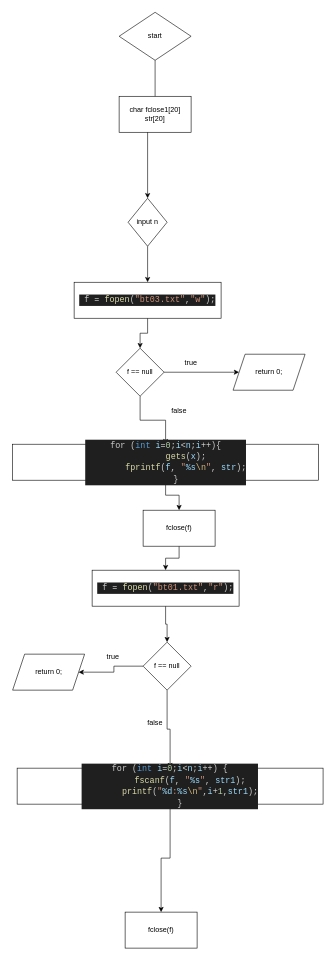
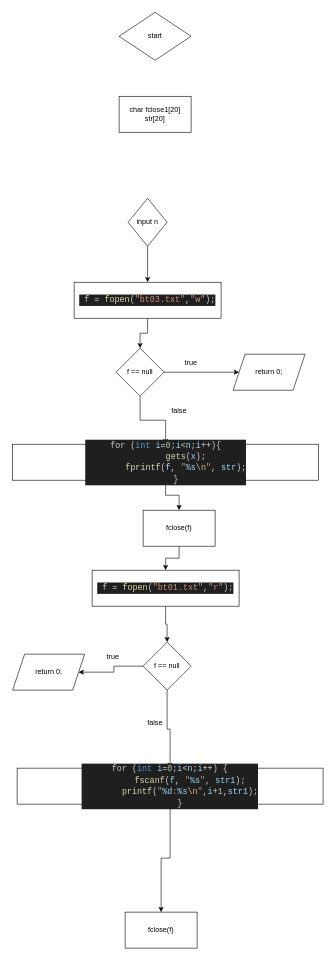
  <mxCell id="0" />
  <mxCell id="1" parent="0" />
- <mxCell id="2" value="" style="edgeStyle=orthogonalEdgeStyle;rounded=0;orthogonalLoop=1;jettySize=auto;html=1;" parent="1" source="3" target="5" edge="1"><mxGeometry relative="1" as="geometry" /></mxCell>
  <mxCell id="3" value="start" style="rhombus;whiteSpace=wrap;html=1;" parent="1" vertex="1"><mxGeometry x="198" y="20" width="120" height="80" as="geometry" /></mxCell>
  <mxCell id="4" value="" style="edgeStyle=orthogonalEdgeStyle;rounded=0;orthogonalLoop=1;jettySize=auto;html=1;" parent="1" source="5" target="7" edge="1"><mxGeometry relative="1" as="geometry" /></mxCell>
  <mxCell id="5" value="input n" style="rhombus;whiteSpace=wrap;html=1;" parent="1" vertex="1"><mxGeometry x="213" y="330" width="65" height="80" as="geometry" /></mxCell>
  <mxCell id="6" value="" style="edgeStyle=orthogonalEdgeStyle;rounded=0;orthogonalLoop=1;jettySize=auto;html=1;" parent="1" source="7" target="10" edge="1"><mxGeometry relative="1" as="geometry" /></mxCell>
  <mxCell id="7" value="&lt;div style=&quot;color: rgb(204, 204, 204); background-color: rgb(31, 31, 31); font-family: Consolas, &amp;quot;Courier New&amp;quot;, monospace; font-size: 14px; line-height: 19px;&quot;&gt;&amp;nbsp;f &lt;span style=&quot;color: #d4d4d4;&quot;&gt;=&lt;/span&gt; &lt;span style=&quot;color: #dcdcaa;&quot;&gt;fopen&lt;/span&gt;(&lt;span style=&quot;color: #ce9178;&quot;&gt;&quot;bt03.txt&quot;&lt;/span&gt;,&lt;span style=&quot;color: #ce9178;&quot;&gt;&quot;w&quot;&lt;/span&gt;);&lt;/div&gt;" style="rounded=0;whiteSpace=wrap;html=1;" parent="1" vertex="1"><mxGeometry x="123" y="470" width="245" height="60" as="geometry" /></mxCell>
  <mxCell id="8" value="" style="edgeStyle=orthogonalEdgeStyle;rounded=0;orthogonalLoop=1;jettySize=auto;html=1;" parent="1" source="10" target="11" edge="1"><mxGeometry relative="1" as="geometry" /></mxCell>
  <mxCell id="9" value="" style="edgeStyle=orthogonalEdgeStyle;rounded=0;orthogonalLoop=1;jettySize=auto;html=1;" parent="1" source="10" target="13" edge="1"><mxGeometry relative="1" as="geometry" /></mxCell>
  <mxCell id="10" value="f == null" style="rhombus;whiteSpace=wrap;html=1;rounded=0;" parent="1" vertex="1"><mxGeometry x="193" y="580" width="80" height="80" as="geometry" /></mxCell>
  <mxCell id="11" value="return 0;" style="shape=parallelogram;perimeter=parallelogramPerimeter;whiteSpace=wrap;html=1;fixedSize=1;" parent="1" vertex="1"><mxGeometry x="388" y="590" width="120" height="60" as="geometry" /></mxCell>
  <mxCell id="12" value="" style="edgeStyle=orthogonalEdgeStyle;rounded=0;orthogonalLoop=1;jettySize=auto;html=1;" parent="1" source="13" target="17" edge="1"><mxGeometry relative="1" as="geometry" /></mxCell>
  <mxCell id="13" value="&lt;div style=&quot;background-color: rgb(31, 31, 31); font-family: Consolas, &amp;quot;Courier New&amp;quot;, monospace; font-size: 14px; line-height: 19px;&quot;&gt;&lt;div style=&quot;line-height: 19px;&quot;&gt;&lt;div style=&quot;line-height: 19px;&quot;&gt;&lt;div style=&quot;color: rgb(204, 204, 204);&quot;&gt;for (&lt;span style=&quot;color: #569cd6;&quot;&gt;int&lt;/span&gt; &lt;span style=&quot;color: #9cdcfe;&quot;&gt;i&lt;/span&gt;&lt;span style=&quot;color: #d4d4d4;&quot;&gt;=&lt;/span&gt;&lt;span style=&quot;color: #b5cea8;&quot;&gt;0&lt;/span&gt;;&lt;span style=&quot;color: #9cdcfe;&quot;&gt;i&lt;/span&gt;&lt;span style=&quot;color: #d4d4d4;&quot;&gt;&amp;lt;&lt;/span&gt;&lt;span style=&quot;color: #9cdcfe;&quot;&gt;n&lt;/span&gt;;&lt;span style=&quot;color: #9cdcfe;&quot;&gt;i&lt;/span&gt;&lt;span style=&quot;color: #d4d4d4;&quot;&gt;++&lt;/span&gt;){&lt;/div&gt;&lt;div style=&quot;color: rgb(204, 204, 204);&quot;&gt;&amp;nbsp; &amp;nbsp; &amp;nbsp; &amp;nbsp; &lt;span style=&quot;color: #dcdcaa;&quot;&gt;gets&lt;/span&gt;(&lt;span style=&quot;color: #9cdcfe;&quot;&gt;x&lt;/span&gt;);&lt;/div&gt;&lt;div style=&quot;&quot;&gt;&lt;font color=&quot;#cccccc&quot;&gt;&amp;nbsp; &amp;nbsp; &amp;nbsp; &amp;nbsp; &lt;/font&gt;&lt;span style=&quot;color: rgb(220, 220, 170);&quot;&gt;fprintf&lt;/span&gt;&lt;font color=&quot;#cccccc&quot;&gt;(&lt;/font&gt;&lt;span style=&quot;color: rgb(156, 220, 254);&quot;&gt;f&lt;/span&gt;&lt;font color=&quot;#cccccc&quot;&gt;, &lt;/font&gt;&lt;span style=&quot;color: rgb(206, 145, 120);&quot;&gt;&quot;&lt;/span&gt;&lt;span style=&quot;color: rgb(156, 220, 254);&quot;&gt;%s&lt;/span&gt;&lt;span style=&quot;color: rgb(215, 186, 125);&quot;&gt;\n&lt;/span&gt;&lt;span style=&quot;color: rgb(206, 145, 120);&quot;&gt;&quot;&lt;/span&gt;&lt;font color=&quot;#cccccc&quot;&gt;, &lt;/font&gt;&lt;font color=&quot;#9cdcfe&quot;&gt;str&lt;/font&gt;&lt;font color=&quot;#cccccc&quot;&gt;);&lt;/font&gt;&lt;/div&gt;&lt;div style=&quot;color: rgb(204, 204, 204);&quot;&gt;&amp;nbsp; &amp;nbsp; }&lt;/div&gt;&lt;/div&gt;&lt;/div&gt;&lt;/div&gt;" style="rounded=0;whiteSpace=wrap;html=1;" parent="1" vertex="1"><mxGeometry x="20.5" y="740" width="510" height="60" as="geometry" /></mxCell>
  <mxCell id="14" value="true" style="text;html=1;strokeColor=none;fillColor=none;align=center;verticalAlign=middle;whiteSpace=wrap;rounded=0;" parent="1" vertex="1"><mxGeometry x="288" y="590" width="60" height="30" as="geometry" /></mxCell>
  <mxCell id="15" value="false" style="text;html=1;strokeColor=none;fillColor=none;align=center;verticalAlign=middle;whiteSpace=wrap;rounded=0;" parent="1" vertex="1"><mxGeometry x="268" y="670" width="60" height="30" as="geometry" /></mxCell>
  <mxCell id="16" value="" style="edgeStyle=orthogonalEdgeStyle;rounded=0;orthogonalLoop=1;jettySize=auto;html=1;" parent="1" source="17" target="19" edge="1"><mxGeometry relative="1" as="geometry" /></mxCell>
  <mxCell id="17" value="fclose(f)" style="whiteSpace=wrap;html=1;rounded=0;" parent="1" vertex="1"><mxGeometry x="238" y="850" width="120" height="60" as="geometry" /></mxCell>
  <mxCell id="18" value="" style="edgeStyle=orthogonalEdgeStyle;rounded=0;orthogonalLoop=1;jettySize=auto;html=1;" parent="1" source="19" target="22" edge="1"><mxGeometry relative="1" as="geometry" /></mxCell>
  <mxCell id="19" value="&lt;div style=&quot;color: rgb(204, 204, 204); background-color: rgb(31, 31, 31); font-family: Consolas, &amp;quot;Courier New&amp;quot;, monospace; font-size: 14px; line-height: 19px;&quot;&gt;&amp;nbsp;f &lt;span style=&quot;color: #d4d4d4;&quot;&gt;=&lt;/span&gt; &lt;span style=&quot;color: #dcdcaa;&quot;&gt;fopen&lt;/span&gt;(&lt;span style=&quot;color: #ce9178;&quot;&gt;&quot;bt01.txt&quot;&lt;/span&gt;,&lt;span style=&quot;color: #ce9178;&quot;&gt;&quot;r&quot;&lt;/span&gt;);&lt;/div&gt;" style="rounded=0;whiteSpace=wrap;html=1;" parent="1" vertex="1"><mxGeometry x="153" y="950" width="245" height="60" as="geometry" /></mxCell>
  <mxCell id="20" value="" style="edgeStyle=orthogonalEdgeStyle;rounded=0;orthogonalLoop=1;jettySize=auto;html=1;" parent="1" source="22" target="23" edge="1"><mxGeometry relative="1" as="geometry" /></mxCell>
  <mxCell id="21" value="" style="edgeStyle=orthogonalEdgeStyle;rounded=0;orthogonalLoop=1;jettySize=auto;html=1;" parent="1" source="22" target="25" edge="1"><mxGeometry relative="1" as="geometry" /></mxCell>
  <mxCell id="22" value="f == null" style="rhombus;whiteSpace=wrap;html=1;rounded=0;" parent="1" vertex="1"><mxGeometry x="238" y="1070" width="80" height="80" as="geometry" /></mxCell>
  <mxCell id="23" value="return 0;" style="shape=parallelogram;perimeter=parallelogramPerimeter;whiteSpace=wrap;html=1;fixedSize=1;" parent="1" vertex="1"><mxGeometry x="20.5" y="1090" width="120" height="60" as="geometry" /></mxCell>
  <mxCell id="24" value="" style="edgeStyle=orthogonalEdgeStyle;rounded=0;orthogonalLoop=1;jettySize=auto;html=1;" parent="1" source="25" target="28" edge="1"><mxGeometry relative="1" as="geometry" /></mxCell>
  <mxCell id="25" value="&lt;div style=&quot;background-color: rgb(31, 31, 31); font-family: Consolas, &amp;quot;Courier New&amp;quot;, monospace; font-size: 14px; line-height: 19px;&quot;&gt;&lt;div style=&quot;line-height: 19px;&quot;&gt;&lt;div style=&quot;line-height: 19px;&quot;&gt;&lt;div style=&quot;line-height: 19px;&quot;&gt;&lt;div style=&quot;color: rgb(204, 204, 204);&quot;&gt;for (&lt;span style=&quot;color: #569cd6;&quot;&gt;int&lt;/span&gt; &lt;span style=&quot;color: #9cdcfe;&quot;&gt;i&lt;/span&gt;&lt;span style=&quot;color: #d4d4d4;&quot;&gt;=&lt;/span&gt;&lt;span style=&quot;color: #b5cea8;&quot;&gt;0&lt;/span&gt;;&lt;span style=&quot;color: #9cdcfe;&quot;&gt;i&lt;/span&gt;&lt;span style=&quot;color: #d4d4d4;&quot;&gt;&amp;lt;&lt;/span&gt;&lt;span style=&quot;color: #9cdcfe;&quot;&gt;n&lt;/span&gt;;&lt;span style=&quot;color: #9cdcfe;&quot;&gt;i&lt;/span&gt;&lt;span style=&quot;color: #d4d4d4;&quot;&gt;++&lt;/span&gt;) {&lt;/div&gt;&lt;div style=&quot;&quot;&gt;&lt;font color=&quot;#cccccc&quot;&gt;&amp;nbsp; &amp;nbsp; &amp;nbsp; &amp;nbsp; &lt;/font&gt;&lt;span style=&quot;color: rgb(220, 220, 170);&quot;&gt;fscanf&lt;/span&gt;&lt;font color=&quot;#cccccc&quot;&gt;(&lt;/font&gt;&lt;span style=&quot;color: rgb(156, 220, 254);&quot;&gt;f&lt;/span&gt;&lt;font color=&quot;#cccccc&quot;&gt;, &lt;/font&gt;&lt;span style=&quot;color: rgb(206, 145, 120);&quot;&gt;&quot;&lt;/span&gt;&lt;span style=&quot;color: rgb(156, 220, 254);&quot;&gt;%s&lt;/span&gt;&lt;span style=&quot;color: rgb(206, 145, 120);&quot;&gt;&quot;&lt;/span&gt;&lt;font color=&quot;#cccccc&quot;&gt;, &lt;/font&gt;&lt;font color=&quot;#9cdcfe&quot;&gt;str1&lt;/font&gt;&lt;font color=&quot;#cccccc&quot;&gt;);&lt;/font&gt;&lt;/div&gt;&lt;div style=&quot;&quot;&gt;&lt;span style=&quot;color: rgb(204, 204, 204);&quot;&gt;&amp;nbsp; &amp;nbsp; &amp;nbsp; &amp;nbsp; &lt;span style=&quot;color: #dcdcaa;&quot;&gt;printf&lt;/span&gt;(&lt;span style=&quot;color: #ce9178;&quot;&gt;&quot;&lt;/span&gt;&lt;span style=&quot;color: #9cdcfe;&quot;&gt;%d&lt;/span&gt;&lt;span style=&quot;color: #ce9178;&quot;&gt;:&lt;/span&gt;&lt;span style=&quot;color: #9cdcfe;&quot;&gt;%s&lt;/span&gt;&lt;span style=&quot;color: #d7ba7d;&quot;&gt;\n&lt;/span&gt;&lt;span style=&quot;color: #ce9178;&quot;&gt;&quot;&lt;/span&gt;,&lt;span style=&quot;color: #9cdcfe;&quot;&gt;i&lt;/span&gt;&lt;span style=&quot;color: #d4d4d4;&quot;&gt;+&lt;/span&gt;&lt;span style=&quot;color: #b5cea8;&quot;&gt;1&lt;/span&gt;,&lt;/span&gt;&lt;font color=&quot;#9cdcfe&quot;&gt;str1&lt;/font&gt;&lt;font color=&quot;#cccccc&quot;&gt;);&lt;/font&gt;&lt;/div&gt;&lt;div style=&quot;color: rgb(204, 204, 204);&quot;&gt;&amp;nbsp; &amp;nbsp; }&lt;/div&gt;&lt;/div&gt;&lt;/div&gt;&lt;/div&gt;&lt;/div&gt;" style="rounded=0;whiteSpace=wrap;html=1;" parent="1" vertex="1"><mxGeometry x="28" y="1280" width="510" height="60" as="geometry" /></mxCell>
  <mxCell id="26" value="true" style="text;html=1;strokeColor=none;fillColor=none;align=center;verticalAlign=middle;whiteSpace=wrap;rounded=0;" parent="1" vertex="1"><mxGeometry x="158" y="1080" width="60" height="30" as="geometry" /></mxCell>
  <mxCell id="27" value="false" style="text;html=1;strokeColor=none;fillColor=none;align=center;verticalAlign=middle;whiteSpace=wrap;rounded=0;" parent="1" vertex="1"><mxGeometry x="228" y="1190" width="60" height="30" as="geometry" /></mxCell>
  <mxCell id="28" value="fclose(f)" style="whiteSpace=wrap;html=1;rounded=0;" parent="1" vertex="1"><mxGeometry x="208" y="1520" width="120" height="60" as="geometry" /></mxCell>
  <mxCell id="29" value="char fclose1[20]&lt;br&gt;str[20]" style="rounded=0;whiteSpace=wrap;html=1;" vertex="1" parent="1"><mxGeometry x="198" y="160" width="120" height="60" as="geometry" /></mxCell>
